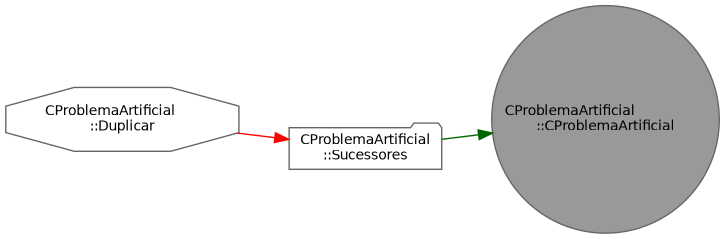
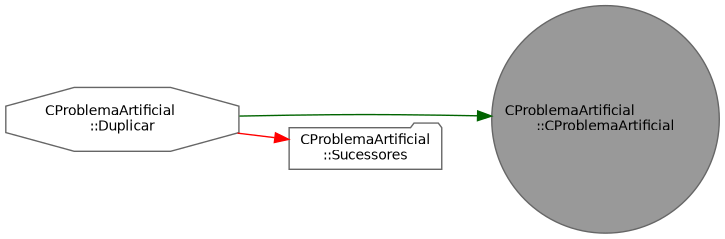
  digraph {
    rankdir=RL
    node [color=grey40 fillcolor=white fontname=Helvetica fontsize=10 style=filled]
    edge [dir=back fontname=Helvetica fontsize=10 labelfontname=Helvetica labelfontsize=10 style=solid]
    n1 [color=gray40 fillcolor=grey60 fontcolor=black height=0.2 label="CProblemaArtificial\l::CProblemaArtificial" shape=circle width=0.4]
    n2 [height=0.2 label="CProblemaArtificial\l::Duplicar" shape=octagon width=0.4]
    n3 [height=0.2 label="CProblemaArtificial\l::Sucessores" shape=folder width=0.4]
-   n1 -> n3 [color=darkgreen]
+   n1 -> n2 [color=darkgreen]
    n3 -> n2 [color=red]
  }
